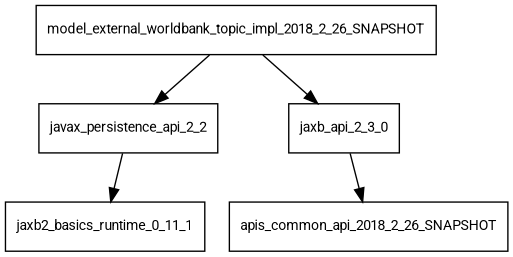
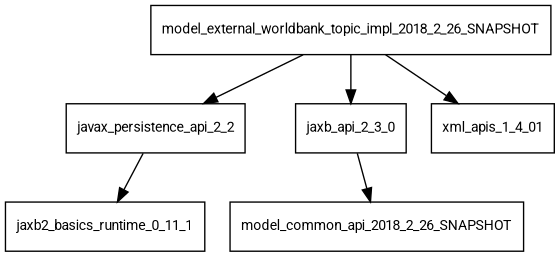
  digraph {
    fontname=Roboto
    node [fontname=Roboto fontsize=10.0 shape=box]
    edge [fontname=Roboto]
    model_external_worldbank_topic_impl_2018_2_26_SNAPSHOT
    javax_persistence_api_2_2
    jaxb_api_2_3_0
+   xml_apis_1_4_01
    jaxb2_basics_runtime_0_11_1
-   model_common_api_2018_2_26_SNAPSHOT [label=apis_common_api_2018_2_26_SNAPSHOT]
+   model_common_api_2018_2_26_SNAPSHOT
    model_external_worldbank_topic_impl_2018_2_26_SNAPSHOT -> javax_persistence_api_2_2
    model_external_worldbank_topic_impl_2018_2_26_SNAPSHOT -> jaxb_api_2_3_0
+   model_external_worldbank_topic_impl_2018_2_26_SNAPSHOT -> xml_apis_1_4_01
    javax_persistence_api_2_2 -> jaxb2_basics_runtime_0_11_1
    jaxb_api_2_3_0 -> model_common_api_2018_2_26_SNAPSHOT
  }
